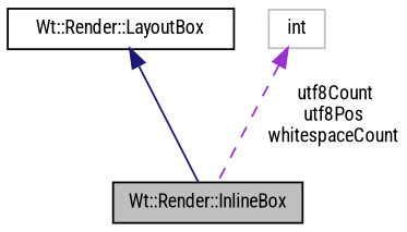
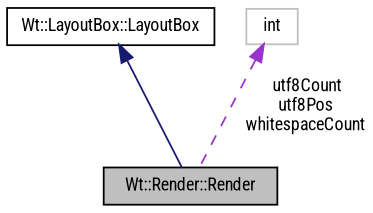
  digraph {
    fontname="Roboto Condensed"
    node [color=black fillcolor=white fontname="Roboto Condensed" fontsize=10 shape=record style=filled]
    edge [dir=back fontname="Roboto Condensed" fontsize=10 labelfontname=Helvetica labelfontsize=10]
-   n1 [fillcolor=grey75 fontcolor=black height=0.2 label="Wt::Render::InlineBox" width=0.4]
-   n2 [height=0.2 label="Wt::Render::LayoutBox" width=0.4]
+   n1 [fillcolor=grey75 fontcolor=black height=0.2 label="Wt::Render::Render" width=0.4]
+   n2 [height=0.2 label="Wt::LayoutBox::LayoutBox" width=0.4]
    n3 [color=grey75 height=0.2 label=int width=0.4]
    n2 -> n1 [color=midnightblue style=solid]
    n3 -> n1 [color=darkorchid3 label=" utf8Count\nutf8Pos\nwhitespaceCount" style=dashed]
  }
